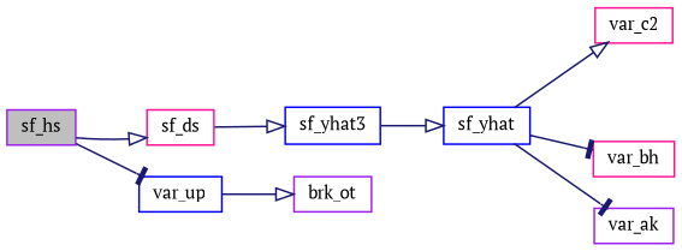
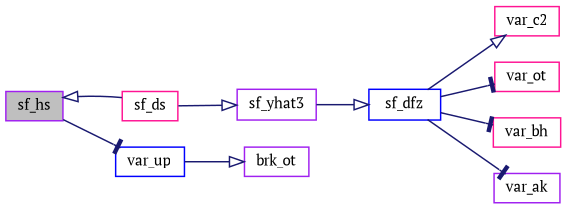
  digraph {
    fontname="PT Serif"
    rankdir=LR
    node [color=purple fillcolor=white fontname="PT Serif" fontsize=10 shape=record style=filled]
    edge [arrowhead=onormal color=midnightblue fontname="PT Serif" fontsize=10 labelfontname=Helvetica labelfontsize=10 style=solid]
    n1 [fillcolor=grey75 fontcolor=black height=0.2 label=sf_hs width=0.4]
    n2 [color=deeppink height=0.2 label=sf_ds width=0.4]
    n3 [color=blue height=0.2 label=var_up width=0.4]
-   n4 [color=blue height=0.2 label=sf_yhat3 width=0.4]
+   n4 [height=0.2 label=sf_yhat3 width=0.4]
    n5 [height=0.2 label=brk_ot width=0.4]
-   n6 [color=blue height=0.2 label=sf_yhat width=0.4]
+   n6 [color=blue height=0.2 label=sf_dfz width=0.4]
    n7 [color=deeppink height=0.2 label=var_c2 width=0.4]
+   n8 [color=deeppink height=0.2 label=var_ot width=0.4]
    n9 [color=deeppink height=0.2 label=var_bh width=0.4]
    n10 [height=0.2 label=var_ak width=0.4]
-   n1 -> n2
+   n2 -> n1
    n1 -> n3 [arrowhead=tee]
    n2 -> n4
    n3 -> n5
    n4 -> n6
    n6 -> n7
+   n6 -> n8 [arrowhead=tee]
    n6 -> n9 [arrowhead=tee]
    n6 -> n10 [arrowhead=tee]
  }
